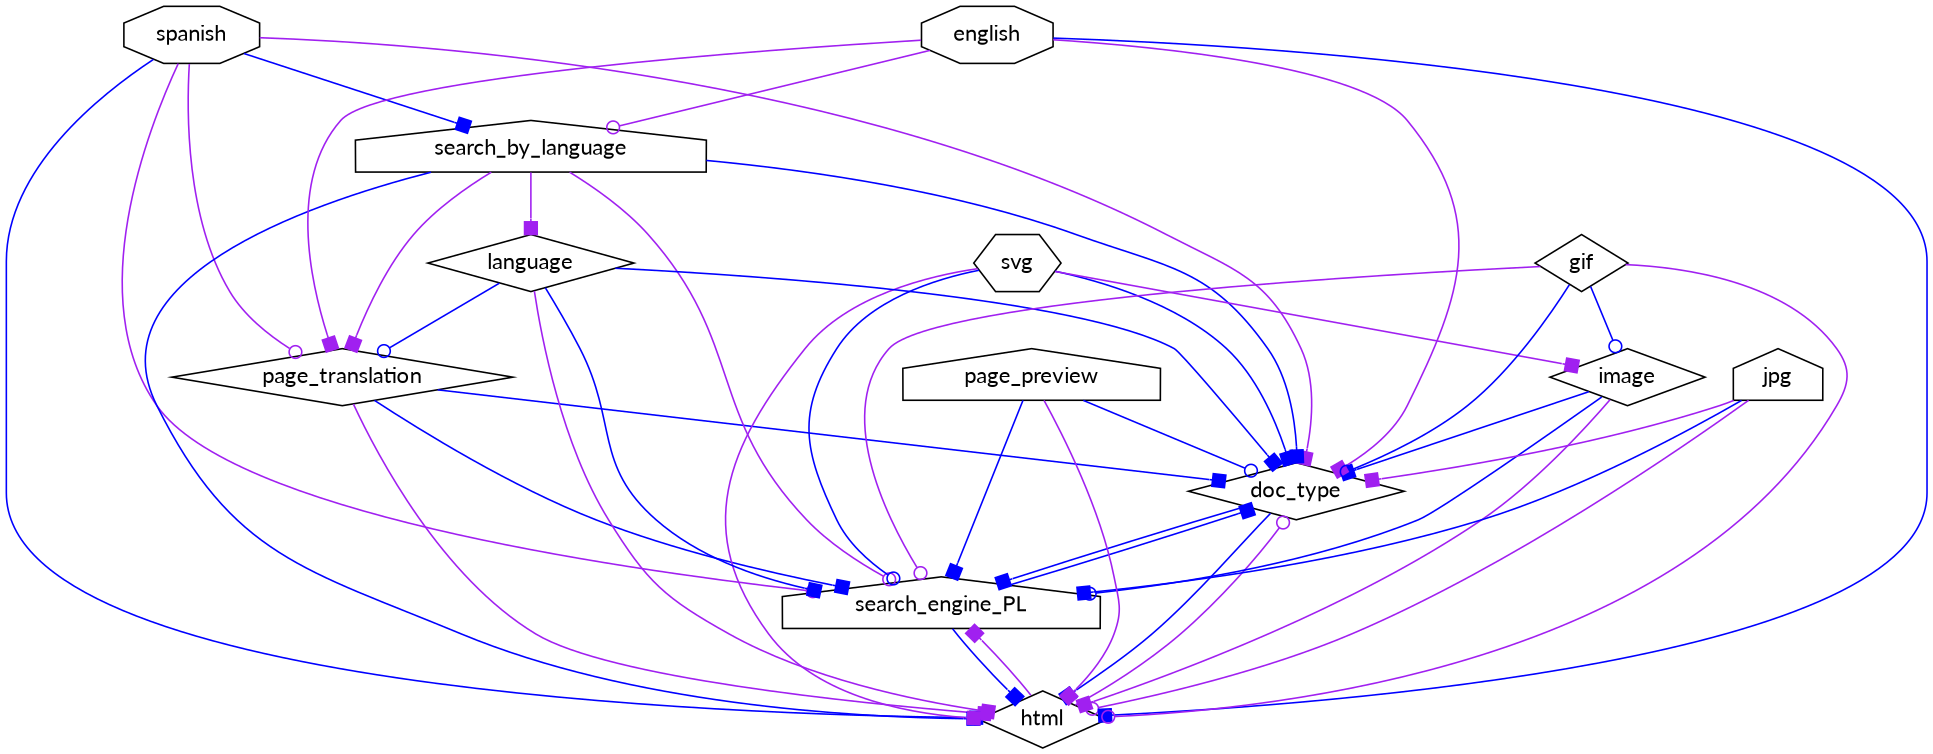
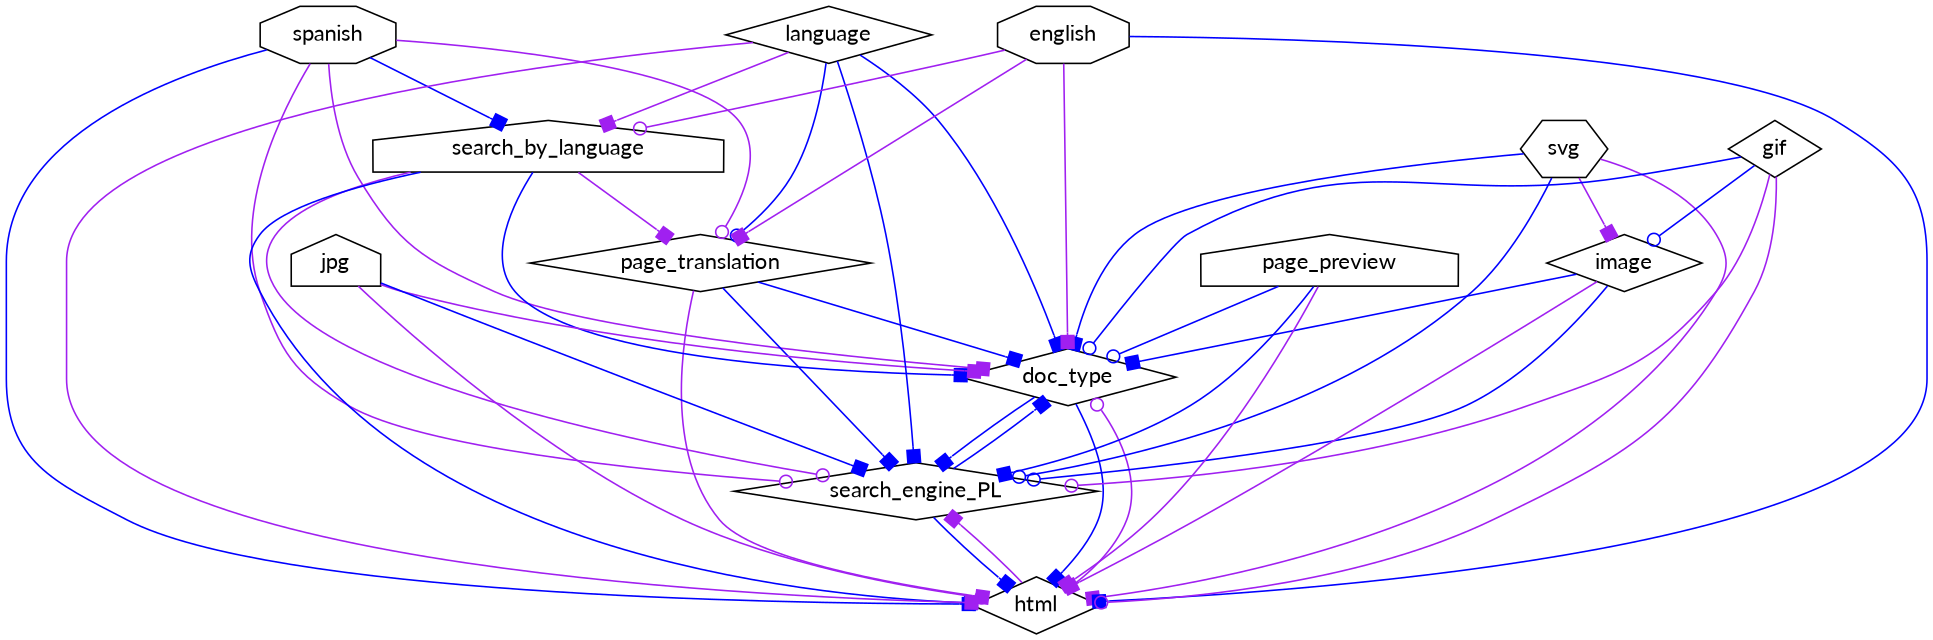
  digraph {
    fontname=Lato
    rankdir=TB
    node [fontname=Lato shape=diamond]
    edge [arrowhead=box color=blue fontname=Lato]
    n1 [label=spanish shape=octagon]
    n2 [label=doc_type]
-   n3 [label=search_engine_PL shape=house]
+   n3 [label=search_engine_PL]
    n4 [label=page_translation]
    n5 [label=html]
    n6 [label=search_by_language shape=house]
    n7 [label=svg shape=hexagon]
    n8 [label=image]
    n9 [label=jpg shape=house]
    n10 [label=language]
    n11 [label=page_preview shape=house]
    n12 [label=english shape=octagon]
    n13 [label=gif]
    n1 -> n2 [color=purple]
    n1 -> n3 [arrowhead=odot color=purple]
    n1 -> n4 [arrowhead=odot color=purple]
    n1 -> n5
    n1 -> n6
    n2 -> n3
    n2 -> n5
    n3 -> n2
    n3 -> n5
    n4 -> n2
    n4 -> n3
    n4 -> n5 [color=purple]
    n5 -> n2 [arrowhead=odot color=purple]
    n5 -> n3 [color=purple]
    n6 -> n2
    n6 -> n3 [arrowhead=odot color=purple]
    n6 -> n4 [color=purple]
    n6 -> n5
    n7 -> n2
    n7 -> n3 [arrowhead=odot]
    n7 -> n5 [color=purple]
    n7 -> n8 [color=purple]
    n8 -> n2
    n8 -> n3 [arrowhead=odot]
    n8 -> n5 [color=purple]
    n9 -> n2 [color=purple]
    n9 -> n3
    n9 -> n5 [arrowhead=odot color=purple]
    n10 -> n2
    n10 -> n3
    n10 -> n4 [arrowhead=odot]
    n10 -> n5 [color=purple]
-   n6 -> n10 [color=purple]
+   n10 -> n6 [color=purple]
    n11 -> n2 [arrowhead=odot]
    n11 -> n3
    n11 -> n5 [color=purple]
    n12 -> n2 [color=purple]
    n12 -> n4 [color=purple]
    n12 -> n5
    n12 -> n6 [arrowhead=odot color=purple]
    n13 -> n2 [arrowhead=odot]
    n13 -> n3 [arrowhead=odot color=purple]
    n13 -> n5 [arrowhead=odot color=purple]
    n13 -> n8 [arrowhead=odot]
  }
